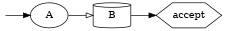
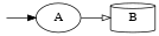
  digraph {
    rankdir=LR
    init [shape=point style=invis]
    A [shape=ellipse]
    B [shape=cylinder]
-   accept [shape=hexagon]
    init -> A
    A -> B [arrowhead=empty]
-   B -> accept
  }
